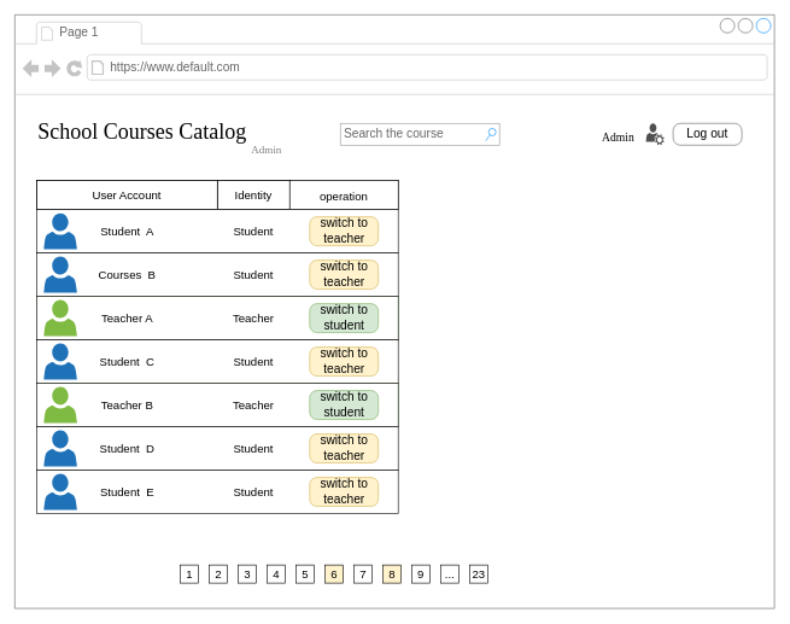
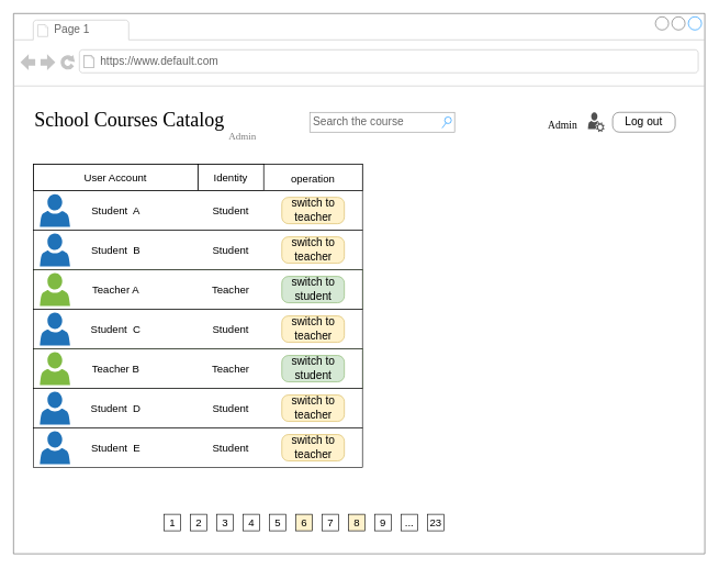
  <mxCell id="0" />
  <mxCell id="1" parent="0" />
  <mxCell id="2" value="" style="strokeWidth=1;shadow=0;dashed=0;align=center;html=1;shape=mxgraph.mockup.containers.browserWindow;rSize=0;strokeColor=#666666;mainText=,;recursiveResize=0;rounded=0;labelBackgroundColor=none;fontFamily=Verdana;fontSize=12;fontStyle=1" parent="1" vertex="1"><mxGeometry x="20" y="20" width="1050" height="820" as="geometry" /></mxCell>
  <mxCell id="3" value="Page 1" style="strokeWidth=1;shadow=0;dashed=0;align=center;html=1;shape=mxgraph.mockup.containers.anchor;fontSize=17;fontColor=#666666;align=left;" parent="2" vertex="1"><mxGeometry x="60" y="12" width="110" height="26" as="geometry" /></mxCell>
  <mxCell id="4" value="https://www.default.com" style="strokeWidth=1;shadow=0;dashed=0;align=center;html=1;shape=mxgraph.mockup.containers.anchor;rSize=0;fontSize=17;fontColor=#666666;align=left;" parent="2" vertex="1"><mxGeometry x="130" y="60" width="250" height="26" as="geometry" /></mxCell>
  <mxCell id="5" value="School Courses Catalog" style="text;html=1;points=[];align=left;verticalAlign=top;spacingTop=-4;fontSize=30;fontFamily=Verdana" parent="2" vertex="1"><mxGeometry x="30" y="140" width="340" height="50" as="geometry" /></mxCell>
  <mxCell id="6" value="Search the course" style="strokeWidth=1;shadow=0;dashed=0;align=center;html=1;shape=mxgraph.mockup.forms.searchBox;strokeColor=#999999;mainText=;strokeColor2=#008cff;fontColor=#666666;fontSize=17;align=left;spacingLeft=3;rounded=0;labelBackgroundColor=none;" parent="2" vertex="1"><mxGeometry x="450" y="150" width="220" height="30" as="geometry" /></mxCell>
  <mxCell id="7" value="&lt;font color=&quot;#7F7F7F&quot;&gt;Admin&lt;/font&gt;" style="text;html=1;points=[];align=left;verticalAlign=top;spacingTop=-4;fontSize=15;fontFamily=Verdana" parent="2" vertex="1"><mxGeometry x="325" y="175" width="170" height="30" as="geometry" /></mxCell>
  <mxCell id="8" value="" style="sketch=0;pointerEvents=1;shadow=0;dashed=0;html=1;strokeColor=none;fillColor=#505050;labelPosition=center;verticalLabelPosition=bottom;verticalAlign=top;outlineConnect=0;align=center;shape=mxgraph.office.users.user_services;" parent="2" vertex="1"><mxGeometry x="872.5" y="150" width="25" height="30" as="geometry" /></mxCell>
  <mxCell id="9" value="Log out" style="strokeWidth=1;shadow=0;dashed=0;align=center;html=1;shape=mxgraph.mockup.buttons.button;strokeColor=#666666;mainText=;buttonStyle=round;fontSize=17;fontStyle=0;fillColor=none;whiteSpace=wrap;rounded=0;labelBackgroundColor=none;" parent="2" vertex="1"><mxGeometry x="910" y="150" width="95" height="30" as="geometry" /></mxCell>
  <mxCell id="10" value="&lt;p style=&quot;line-height: 0.3&quot; align=&quot;left&quot;&gt;&lt;font style=&quot;font-size: 16px ; line-height: 0&quot;&gt;Admin&lt;br&gt;&lt;/font&gt;&lt;/p&gt;" style="text;html=1;points=[];align=left;verticalAlign=top;spacingTop=-4;fontSize=15;fontFamily=Verdana" parent="2" vertex="1"><mxGeometry x="810" y="150" width="100" height="30" as="geometry" /></mxCell>
  <mxCell id="11" value="" style="rounded=0;whiteSpace=wrap;html=1;fontSize=16;fontColor=#7F7F7F;" parent="2" vertex="1"><mxGeometry x="30" y="229" width="500" height="40" as="geometry" /></mxCell>
  <mxCell id="12" value="Identity" style="text;html=1;strokeColor=default;fillColor=none;align=center;verticalAlign=middle;whiteSpace=wrap;rounded=0;fontSize=16;fontColor=#000000;" parent="2" vertex="1"><mxGeometry x="280" y="229" width="100" height="40" as="geometry" /></mxCell>
  <mxCell id="13" value="User Account" style="text;html=1;strokeColor=default;fillColor=none;align=center;verticalAlign=middle;whiteSpace=wrap;rounded=0;fontSize=16;fontColor=#000000;" parent="2" vertex="1"><mxGeometry x="30" y="229" width="250" height="40" as="geometry" /></mxCell>
  <mxCell id="14" value="1" style="rounded=0;whiteSpace=wrap;html=1;fontSize=16;fontColor=#000000;strokeColor=default;aspect=fixed;" parent="2" vertex="1"><mxGeometry x="229" y="760" width="25" height="25" as="geometry" /></mxCell>
  <mxCell id="15" value="2" style="rounded=0;whiteSpace=wrap;html=1;fontSize=16;fontColor=#000000;strokeColor=default;aspect=fixed;" parent="2" vertex="1"><mxGeometry x="269" y="760" width="25" height="25" as="geometry" /></mxCell>
  <mxCell id="16" value="3" style="rounded=0;whiteSpace=wrap;html=1;fontSize=16;fontColor=#000000;strokeColor=default;aspect=fixed;" parent="2" vertex="1"><mxGeometry x="309" y="760" width="25" height="25" as="geometry" /></mxCell>
  <mxCell id="17" value="5" style="rounded=0;whiteSpace=wrap;html=1;fontSize=16;fontColor=#000000;strokeColor=default;aspect=fixed;" parent="2" vertex="1"><mxGeometry x="389" y="760" width="25" height="25" as="geometry" /></mxCell>
  <mxCell id="18" value="7" style="rounded=0;whiteSpace=wrap;html=1;fontSize=16;fontColor=#000000;strokeColor=default;aspect=fixed;" parent="2" vertex="1"><mxGeometry x="469" y="760" width="25" height="25" as="geometry" /></mxCell>
  <mxCell id="19" value="8" style="rounded=0;whiteSpace=wrap;html=1;fontSize=16;fontColor=#000000;strokeColor=default;aspect=fixed;fillColor=#fff2cc;" parent="2" vertex="1"><mxGeometry x="509" y="760" width="25" height="25" as="geometry" /></mxCell>
  <mxCell id="20" value="9" style="rounded=0;whiteSpace=wrap;html=1;fontSize=16;fontColor=#000000;strokeColor=default;aspect=fixed;" parent="2" vertex="1"><mxGeometry x="549" y="760" width="25" height="25" as="geometry" /></mxCell>
  <mxCell id="21" value="&lt;div&gt;...&lt;/div&gt;" style="rounded=0;whiteSpace=wrap;html=1;fontSize=16;fontColor=#000000;strokeColor=default;aspect=fixed;" parent="2" vertex="1"><mxGeometry x="589" y="760" width="25" height="25" as="geometry" /></mxCell>
  <mxCell id="22" value="6" style="rounded=0;whiteSpace=wrap;html=1;fontSize=16;fontColor=#000000;strokeColor=default;aspect=fixed;fillColor=#fff2cc;" parent="2" vertex="1"><mxGeometry x="429" y="760" width="25" height="25" as="geometry" /></mxCell>
  <mxCell id="23" value="4" style="rounded=0;whiteSpace=wrap;html=1;fontSize=16;fontColor=#000000;strokeColor=default;aspect=fixed;" parent="2" vertex="1"><mxGeometry x="349" y="760" width="25" height="25" as="geometry" /></mxCell>
  <mxCell id="24" value="23" style="rounded=0;whiteSpace=wrap;html=1;fontSize=16;fontColor=#000000;strokeColor=default;aspect=fixed;" parent="2" vertex="1"><mxGeometry x="629" y="760" width="25" height="25" as="geometry" /></mxCell>
  <mxCell id="25" value="&lt;font style=&quot;font-size: 16px&quot;&gt;operation&lt;/font&gt;" style="rounded=0;whiteSpace=wrap;html=1;fontSize=23;fontColor=#000000;strokeColor=default;" vertex="1" parent="2"><mxGeometry x="380" y="229" width="150" height="40" as="geometry" /></mxCell>
  <mxCell id="26" value="" style="group" vertex="1" connectable="0" parent="2"><mxGeometry x="30" y="269" width="500" height="60" as="geometry" /></mxCell>
  <mxCell id="27" value="" style="rounded=0;whiteSpace=wrap;html=1;fontSize=16;fontColor=#000000;strokeColor=default;" vertex="1" parent="26"><mxGeometry width="500" height="60" as="geometry" /></mxCell>
  <mxCell id="28" value="switch to teacher" style="strokeWidth=1;shadow=0;dashed=0;align=center;html=1;shape=mxgraph.mockup.buttons.button;strokeColor=#d6b656;mainText=;buttonStyle=round;fontSize=17;fontStyle=0;fillColor=#fff2cc;whiteSpace=wrap;rounded=0;labelBackgroundColor=none;" parent="26" vertex="1"><mxGeometry x="377.55" y="10" width="94.9" height="40" as="geometry" /></mxCell>
  <mxCell id="29" value="" style="sketch=0;pointerEvents=1;shadow=0;dashed=0;html=1;strokeColor=none;labelPosition=center;verticalLabelPosition=bottom;verticalAlign=top;outlineConnect=0;align=center;shape=mxgraph.office.users.user;fillColor=#2072B8;fontSize=23;fontColor=#000000;" vertex="1" parent="26"><mxGeometry x="10.0" y="5" width="45.954" height="50" as="geometry" /></mxCell>
  <mxCell id="30" value="Student&amp;nbsp; A" style="text;html=1;strokeColor=none;fillColor=none;align=center;verticalAlign=middle;whiteSpace=wrap;rounded=0;fontSize=16;fontColor=#000000;" parent="26" vertex="1"><mxGeometry x="64.64" y="15" width="120.72" height="30" as="geometry" /></mxCell>
  <mxCell id="31" value="Student" style="text;html=1;strokeColor=none;fillColor=none;align=center;verticalAlign=middle;whiteSpace=wrap;rounded=0;fontSize=16;fontColor=#000000;" parent="26" vertex="1"><mxGeometry x="275.022" y="15" width="49.949" height="30" as="geometry" /></mxCell>
  <mxCell id="32" value="" style="group" vertex="1" connectable="0" parent="2"><mxGeometry x="30" y="329" width="500" height="60" as="geometry" /></mxCell>
  <mxCell id="33" value="" style="rounded=0;whiteSpace=wrap;html=1;fontSize=16;fontColor=#000000;strokeColor=default;" vertex="1" parent="32"><mxGeometry width="500" height="60" as="geometry" /></mxCell>
  <mxCell id="34" value="switch to teacher" style="strokeWidth=1;shadow=0;dashed=0;align=center;html=1;shape=mxgraph.mockup.buttons.button;strokeColor=#d6b656;mainText=;buttonStyle=round;fontSize=17;fontStyle=0;fillColor=#fff2cc;whiteSpace=wrap;rounded=0;labelBackgroundColor=none;" vertex="1" parent="32"><mxGeometry x="377.55" y="10" width="94.9" height="40" as="geometry" /></mxCell>
  <mxCell id="35" value="" style="sketch=0;pointerEvents=1;shadow=0;dashed=0;html=1;strokeColor=none;labelPosition=center;verticalLabelPosition=bottom;verticalAlign=top;outlineConnect=0;align=center;shape=mxgraph.office.users.user;fillColor=#2072B8;fontSize=23;fontColor=#000000;" vertex="1" parent="32"><mxGeometry x="10.0" y="5" width="45.954" height="50" as="geometry" /></mxCell>
- <mxCell id="36" value="Courses&amp;nbsp; B" style="text;html=1;strokeColor=none;fillColor=none;align=center;verticalAlign=middle;whiteSpace=wrap;rounded=0;fontSize=16;fontColor=#000000;" vertex="1" parent="32"><mxGeometry x="64.64" y="15" width="120.72" height="30" as="geometry" /></mxCell>
+ <mxCell id="36" value="Student&amp;nbsp; B" style="text;html=1;strokeColor=none;fillColor=none;align=center;verticalAlign=middle;whiteSpace=wrap;rounded=0;fontSize=16;fontColor=#000000;" vertex="1" parent="32"><mxGeometry x="64.64" y="15" width="120.72" height="30" as="geometry" /></mxCell>
  <mxCell id="37" value="Student" style="text;html=1;strokeColor=none;fillColor=none;align=center;verticalAlign=middle;whiteSpace=wrap;rounded=0;fontSize=16;fontColor=#000000;" vertex="1" parent="32"><mxGeometry x="275.022" y="15" width="49.949" height="30" as="geometry" /></mxCell>
  <mxCell id="38" value="" style="group;fillColor=#d5e8d4;strokeColor=#82b366;" vertex="1" connectable="0" parent="2"><mxGeometry x="30" y="389" width="500" height="60" as="geometry" /></mxCell>
  <mxCell id="39" value="" style="rounded=0;whiteSpace=wrap;html=1;fontSize=16;fontColor=#000000;strokeColor=default;" vertex="1" parent="38"><mxGeometry width="500" height="60" as="geometry" /></mxCell>
  <mxCell id="40" value="switch to student" style="strokeWidth=1;shadow=0;dashed=0;align=center;html=1;shape=mxgraph.mockup.buttons.button;strokeColor=#82b366;mainText=;buttonStyle=round;fontSize=17;fontStyle=0;fillColor=#d5e8d4;whiteSpace=wrap;rounded=0;labelBackgroundColor=none;" vertex="1" parent="38"><mxGeometry x="377.55" y="10" width="94.9" height="40" as="geometry" /></mxCell>
  <mxCell id="41" value="Teacher A" style="text;html=1;strokeColor=none;fillColor=none;align=center;verticalAlign=middle;whiteSpace=wrap;rounded=0;fontSize=16;fontColor=#000000;" vertex="1" parent="38"><mxGeometry x="64.64" y="15" width="120.72" height="30" as="geometry" /></mxCell>
  <mxCell id="42" value="Teacher" style="text;html=1;strokeColor=none;fillColor=none;align=center;verticalAlign=middle;whiteSpace=wrap;rounded=0;fontSize=16;fontColor=#000000;" vertex="1" parent="38"><mxGeometry x="275.022" y="15" width="49.949" height="30" as="geometry" /></mxCell>
  <mxCell id="43" value="" style="sketch=0;pointerEvents=1;shadow=0;dashed=0;html=1;strokeColor=none;labelPosition=center;verticalLabelPosition=bottom;verticalAlign=top;outlineConnect=0;align=center;shape=mxgraph.office.users.user;fillColor=#7FBA42;fontSize=16;fontColor=#000000;" vertex="1" parent="38"><mxGeometry x="10" y="5" width="46" height="50" as="geometry" /></mxCell>
  <mxCell id="44" value="" style="group" vertex="1" connectable="0" parent="2"><mxGeometry x="30" y="449" width="500" height="60" as="geometry" /></mxCell>
  <mxCell id="45" value="" style="rounded=0;whiteSpace=wrap;html=1;fontSize=16;fontColor=#000000;strokeColor=default;" vertex="1" parent="44"><mxGeometry width="500" height="60" as="geometry" /></mxCell>
  <mxCell id="46" value="switch to teacher" style="strokeWidth=1;shadow=0;dashed=0;align=center;html=1;shape=mxgraph.mockup.buttons.button;strokeColor=#d6b656;mainText=;buttonStyle=round;fontSize=17;fontStyle=0;fillColor=#fff2cc;whiteSpace=wrap;rounded=0;labelBackgroundColor=none;" vertex="1" parent="44"><mxGeometry x="377.55" y="10" width="94.9" height="40" as="geometry" /></mxCell>
  <mxCell id="47" value="" style="sketch=0;pointerEvents=1;shadow=0;dashed=0;html=1;strokeColor=none;labelPosition=center;verticalLabelPosition=bottom;verticalAlign=top;outlineConnect=0;align=center;shape=mxgraph.office.users.user;fillColor=#2072B8;fontSize=23;fontColor=#000000;" vertex="1" parent="44"><mxGeometry x="10.0" y="5" width="45.954" height="50" as="geometry" /></mxCell>
  <mxCell id="48" value="Student&amp;nbsp; C" style="text;html=1;strokeColor=none;fillColor=none;align=center;verticalAlign=middle;whiteSpace=wrap;rounded=0;fontSize=16;fontColor=#000000;" vertex="1" parent="44"><mxGeometry x="64.64" y="15" width="120.72" height="30" as="geometry" /></mxCell>
  <mxCell id="49" value="Student" style="text;html=1;strokeColor=none;fillColor=none;align=center;verticalAlign=middle;whiteSpace=wrap;rounded=0;fontSize=16;fontColor=#000000;" vertex="1" parent="44"><mxGeometry x="275.022" y="15" width="49.949" height="30" as="geometry" /></mxCell>
  <mxCell id="50" value="" style="group;fillColor=#d5e8d4;strokeColor=#82b366;" vertex="1" connectable="0" parent="2"><mxGeometry x="30" y="509" width="500" height="60" as="geometry" /></mxCell>
  <mxCell id="51" value="" style="rounded=0;whiteSpace=wrap;html=1;fontSize=16;fontColor=#000000;strokeColor=default;" vertex="1" parent="50"><mxGeometry width="500" height="60" as="geometry" /></mxCell>
  <mxCell id="52" value="switch to student" style="strokeWidth=1;shadow=0;dashed=0;align=center;html=1;shape=mxgraph.mockup.buttons.button;strokeColor=#82b366;mainText=;buttonStyle=round;fontSize=17;fontStyle=0;fillColor=#d5e8d4;whiteSpace=wrap;rounded=0;labelBackgroundColor=none;" vertex="1" parent="50"><mxGeometry x="377.55" y="10" width="94.9" height="40" as="geometry" /></mxCell>
  <mxCell id="53" value="Teacher B" style="text;html=1;strokeColor=none;fillColor=none;align=center;verticalAlign=middle;whiteSpace=wrap;rounded=0;fontSize=16;fontColor=#000000;" vertex="1" parent="50"><mxGeometry x="64.64" y="15" width="120.72" height="30" as="geometry" /></mxCell>
  <mxCell id="54" value="Teacher" style="text;html=1;strokeColor=none;fillColor=none;align=center;verticalAlign=middle;whiteSpace=wrap;rounded=0;fontSize=16;fontColor=#000000;" vertex="1" parent="50"><mxGeometry x="275.022" y="15" width="49.949" height="30" as="geometry" /></mxCell>
  <mxCell id="55" value="" style="sketch=0;pointerEvents=1;shadow=0;dashed=0;html=1;strokeColor=none;labelPosition=center;verticalLabelPosition=bottom;verticalAlign=top;outlineConnect=0;align=center;shape=mxgraph.office.users.user;fillColor=#7FBA42;fontSize=16;fontColor=#000000;" vertex="1" parent="50"><mxGeometry x="10" y="5" width="46" height="50" as="geometry" /></mxCell>
  <mxCell id="56" value="" style="group" vertex="1" connectable="0" parent="2"><mxGeometry x="30" y="569" width="500" height="60" as="geometry" /></mxCell>
  <mxCell id="57" value="" style="rounded=0;whiteSpace=wrap;html=1;fontSize=16;fontColor=#000000;strokeColor=default;" vertex="1" parent="56"><mxGeometry width="500" height="60" as="geometry" /></mxCell>
  <mxCell id="58" value="switch to teacher" style="strokeWidth=1;shadow=0;dashed=0;align=center;html=1;shape=mxgraph.mockup.buttons.button;strokeColor=#d6b656;mainText=;buttonStyle=round;fontSize=17;fontStyle=0;fillColor=#fff2cc;whiteSpace=wrap;rounded=0;labelBackgroundColor=none;" vertex="1" parent="56"><mxGeometry x="377.55" y="10" width="94.9" height="40" as="geometry" /></mxCell>
  <mxCell id="59" value="" style="sketch=0;pointerEvents=1;shadow=0;dashed=0;html=1;strokeColor=none;labelPosition=center;verticalLabelPosition=bottom;verticalAlign=top;outlineConnect=0;align=center;shape=mxgraph.office.users.user;fillColor=#2072B8;fontSize=23;fontColor=#000000;" vertex="1" parent="56"><mxGeometry x="10.0" y="5" width="45.954" height="50" as="geometry" /></mxCell>
  <mxCell id="60" value="Student&amp;nbsp; D" style="text;html=1;strokeColor=none;fillColor=none;align=center;verticalAlign=middle;whiteSpace=wrap;rounded=0;fontSize=16;fontColor=#000000;" vertex="1" parent="56"><mxGeometry x="64.64" y="15" width="120.72" height="30" as="geometry" /></mxCell>
  <mxCell id="61" value="Student" style="text;html=1;strokeColor=none;fillColor=none;align=center;verticalAlign=middle;whiteSpace=wrap;rounded=0;fontSize=16;fontColor=#000000;" vertex="1" parent="56"><mxGeometry x="275.022" y="15" width="49.949" height="30" as="geometry" /></mxCell>
  <mxCell id="62" value="" style="group" vertex="1" connectable="0" parent="2"><mxGeometry x="30" y="629" width="500" height="60" as="geometry" /></mxCell>
  <mxCell id="63" value="" style="rounded=0;whiteSpace=wrap;html=1;fontSize=16;fontColor=#000000;strokeColor=default;" vertex="1" parent="62"><mxGeometry width="500" height="60" as="geometry" /></mxCell>
  <mxCell id="64" value="switch to teacher" style="strokeWidth=1;shadow=0;dashed=0;align=center;html=1;shape=mxgraph.mockup.buttons.button;strokeColor=#d6b656;mainText=;buttonStyle=round;fontSize=17;fontStyle=0;fillColor=#fff2cc;whiteSpace=wrap;rounded=0;labelBackgroundColor=none;" vertex="1" parent="62"><mxGeometry x="377.55" y="10" width="94.9" height="40" as="geometry" /></mxCell>
  <mxCell id="65" value="" style="sketch=0;pointerEvents=1;shadow=0;dashed=0;html=1;strokeColor=none;labelPosition=center;verticalLabelPosition=bottom;verticalAlign=top;outlineConnect=0;align=center;shape=mxgraph.office.users.user;fillColor=#2072B8;fontSize=23;fontColor=#000000;" vertex="1" parent="62"><mxGeometry x="10.0" y="5" width="45.954" height="50" as="geometry" /></mxCell>
  <mxCell id="66" value="Student&amp;nbsp; E" style="text;html=1;strokeColor=none;fillColor=none;align=center;verticalAlign=middle;whiteSpace=wrap;rounded=0;fontSize=16;fontColor=#000000;" vertex="1" parent="62"><mxGeometry x="64.64" y="15" width="120.72" height="30" as="geometry" /></mxCell>
  <mxCell id="67" value="Student" style="text;html=1;strokeColor=none;fillColor=none;align=center;verticalAlign=middle;whiteSpace=wrap;rounded=0;fontSize=16;fontColor=#000000;" vertex="1" parent="62"><mxGeometry x="275.022" y="15" width="49.949" height="30" as="geometry" /></mxCell>
